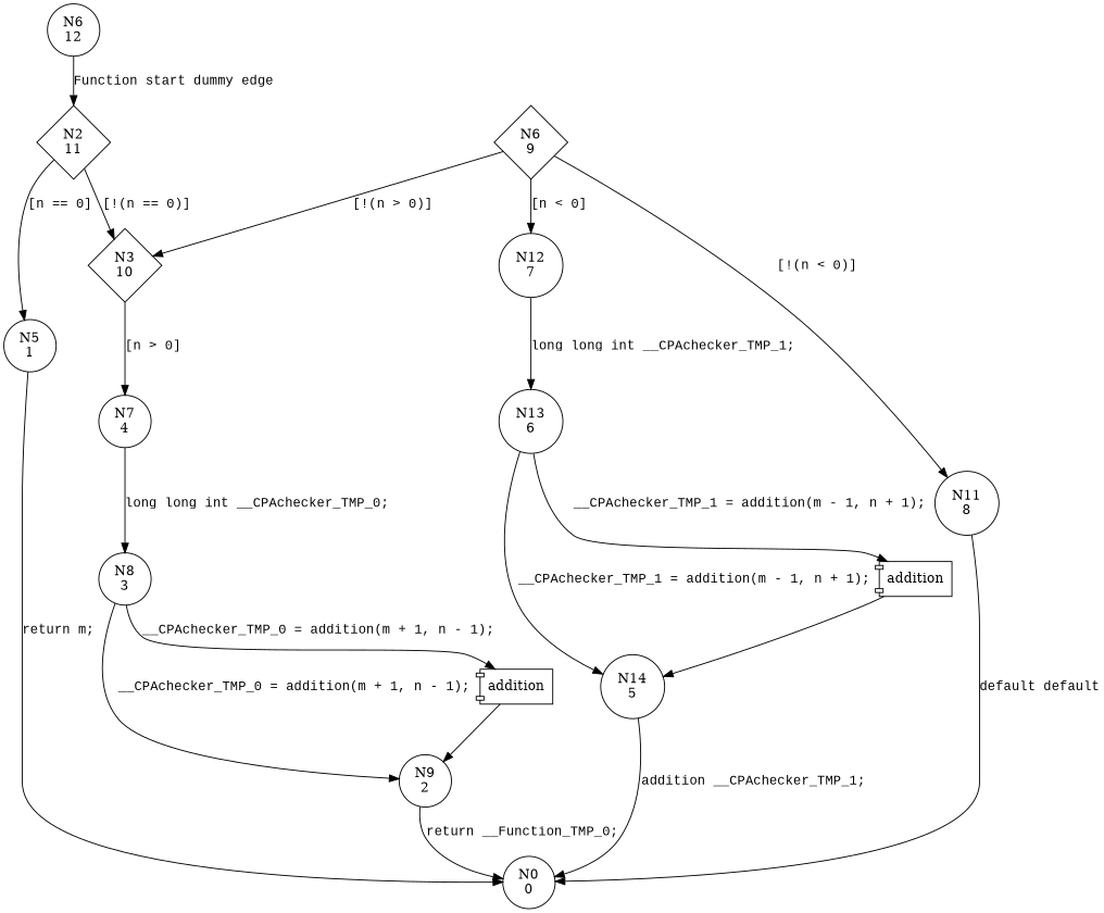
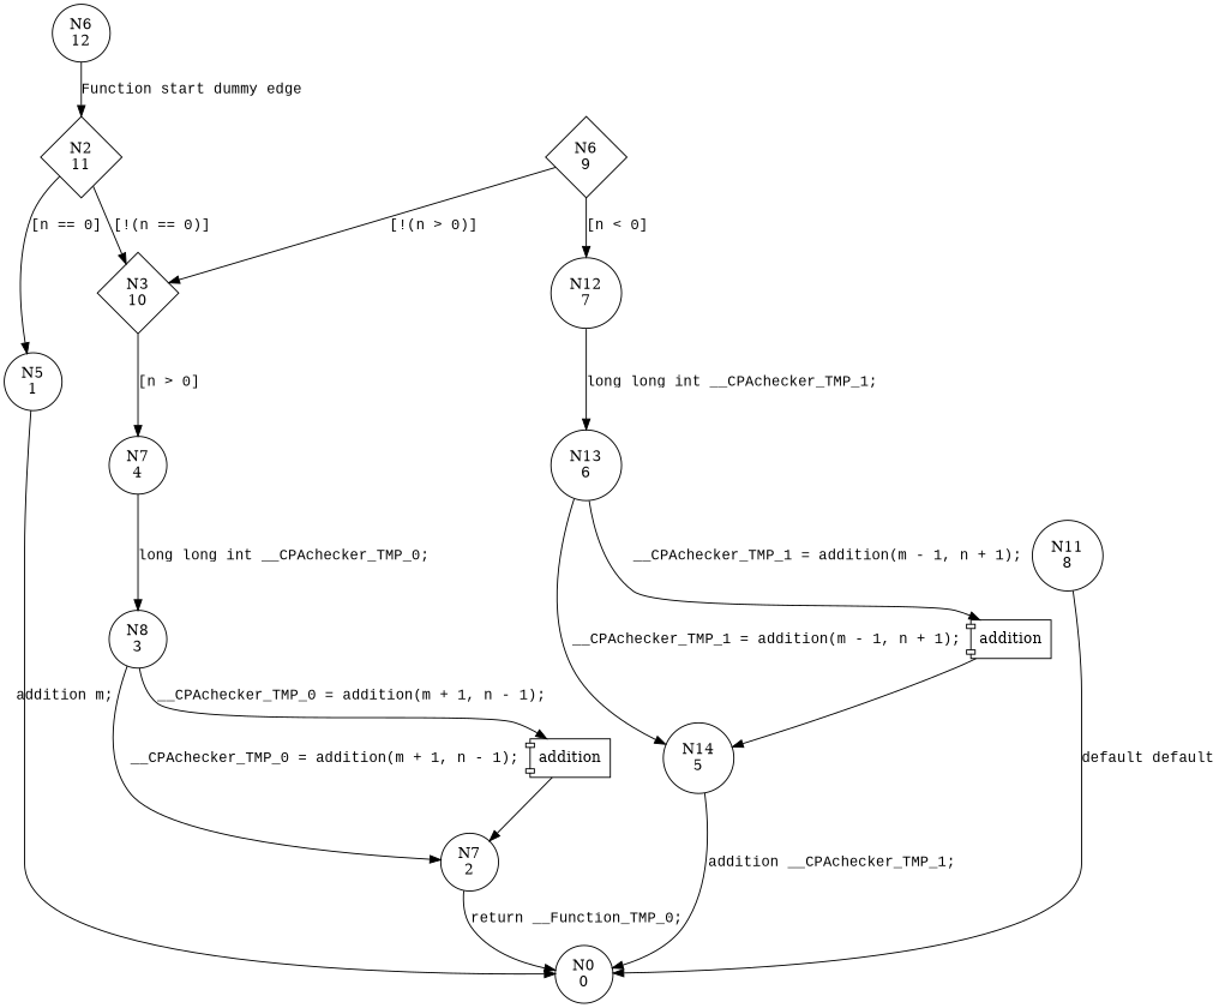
  digraph {
    node [shape=circle]
    edge [fontname="Courier New"]
    n1 [label="N6\n12"]
    n2 [label="N2\n11" shape=diamond]
    n3 [label="N5\n1"]
    n4 [label="N3\n10" shape=diamond]
    n5 [label="N0\n0"]
    n6 [label="N7\n4"]
    n7 [label="N8\n3"]
    n8 [label="N6\n9" shape=diamond]
    n9 [label="N12\n7"]
    n10 [label="N11\n8"]
-   n11 [label="N9\n2"]
+   n11 [label="N7\n2"]
    n12 [label=addition shape=component]
    n13 [label="N13\n6"]
    n14 [label="N14\n5"]
    n15 [label=addition shape=component]
    n1 -> n2 [label="Function start dummy edge"]
    n2 -> n3 [label="[n == 0]"]
    n2 -> n4 [label="[!(n == 0)]"]
-   n3 -> n5 [label="return m;"]
+   n3 -> n5 [label="addition m;"]
    n4 -> n6 [label="[n > 0]"]
    n6 -> n7 [label="long long int __CPAchecker_TMP_0;"]
    n7 -> n11 [label="__CPAchecker_TMP_0 = addition(m + 1, n - 1);"]
    n7 -> n12 [label="__CPAchecker_TMP_0 = addition(m + 1, n - 1);"]
    n8 -> n4 [label="[!(n > 0)]"]
    n8 -> n9 [label="[n < 0]"]
-   n8 -> n10 [label="[!(n < 0)]"]
    n9 -> n13 [label="long long int __CPAchecker_TMP_1;"]
    n10 -> n5 [label="default default"]
    n11 -> n5 [label="return __Function_TMP_0;"]
    n12 -> n11
    n13 -> n14 [label="__CPAchecker_TMP_1 = addition(m - 1, n + 1);"]
    n13 -> n15 [label="__CPAchecker_TMP_1 = addition(m - 1, n + 1);"]
    n14 -> n5 [label="addition __CPAchecker_TMP_1;"]
    n15 -> n14
  }
